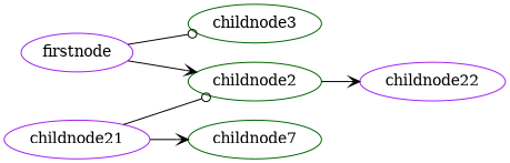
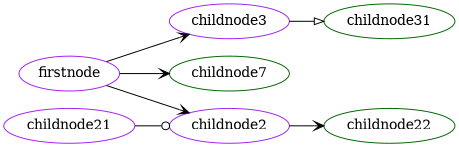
  digraph {
    rankdir=LR
    node [color=darkgreen]
    edge [arrowhead=vee]
    firstnode [color=purple]
    n2 [label=childnode7]
-   childnode2
-   childnode3
-   childnode22 [color=purple]
+   childnode2 [color=purple]
+   childnode3 [color=purple]
+   childnode22
+   childnode31
    childnode21 [color=purple]
-   childnode21 -> n2
+   firstnode -> n2
    firstnode -> childnode2
-   firstnode -> childnode3 [arrowhead=odot]
+   firstnode -> childnode3
    childnode2 -> childnode22
+   childnode3 -> childnode31 [arrowhead=onormal]
    childnode21 -> childnode2 [arrowhead=odot]
  }
